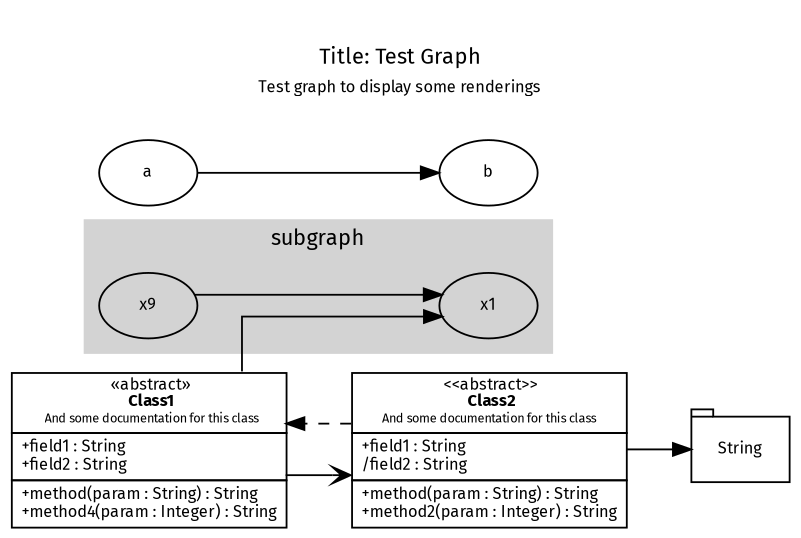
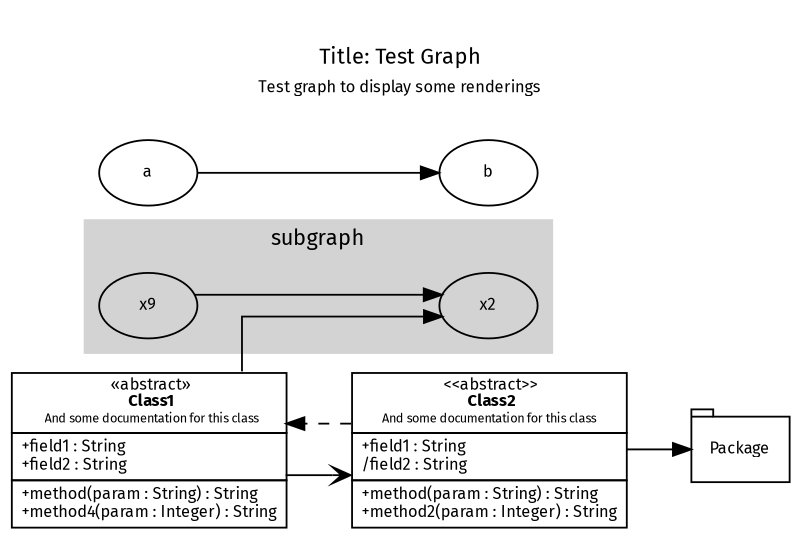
  digraph {
    fontname="Fira Sans"
    fontsize=12
    label=<          <table border="0" cellspacing="0">          <tr><td><br align="center"/>Title: Test Graph</td></tr>          <tr><td><font point-size="9">Test graph to display some renderings</font></td></tr>          <tr><td><br/></td></tr>          </table>          >
    labelloc=t
    outputmode=nodefirst
    rankdir=LR
    splines=ortho
    node [fontname="Fira Sans" fontsize=9]
    edge [fontname="Fira Sans"]
    n1 [label=x9]
-   x2 [label=x1]
+   x2
    a
    b
    n5 [label=< <table border="0" cellborder="1" cellspacing="0"> <tr><td align="center" port="top"> «abstract»<br align="center"/> <b>Class1</b><br align="center"/> <font point-size="7">And some documentation for this class</font></td></tr> <tr><td align="left"> +field1 : String <br align="left"/> +field2 : String </td></tr> <tr><td align="left" port="bottom"> +method(param : String) : String <br align="left"/> +method4(param : Integer) : String </td></tr> </table>      > shape=plain]
    n6 [label=< <table border="0" cellborder="1" cellspacing="0"> <tr><td align="center" port="top"> &lt;&lt;abstract&gt;&gt;<br align="center"/> <b>Class2</b><br align="center"/> <font point-size="7">And some documentation for this class</font> </td></tr> <tr><td align="left"> +field1 : String <br align="left"/> /field2 : String </td></tr> <tr><td align="left" port="bottom"> +method(param : String) : String <br align="left"/> +method2(param : Integer) : String </td></tr> </table>      > shape=plain]
-   n7 [label=String shape=tab]
+   n7 [label=Package shape=tab]
    subgraph cluster_1 {
      color=lightgray
      label="subgraph"
      style=filled
      n1
      x2
    }
    n1 -> x2
    a -> b [arrowtail=diamond]
    n5 -> x2
    n5 -> n6 [arrowhead=vee arrowtail=odiamond]
    n6 -> n5 [style=dashed]
    n6 -> n7
  }
